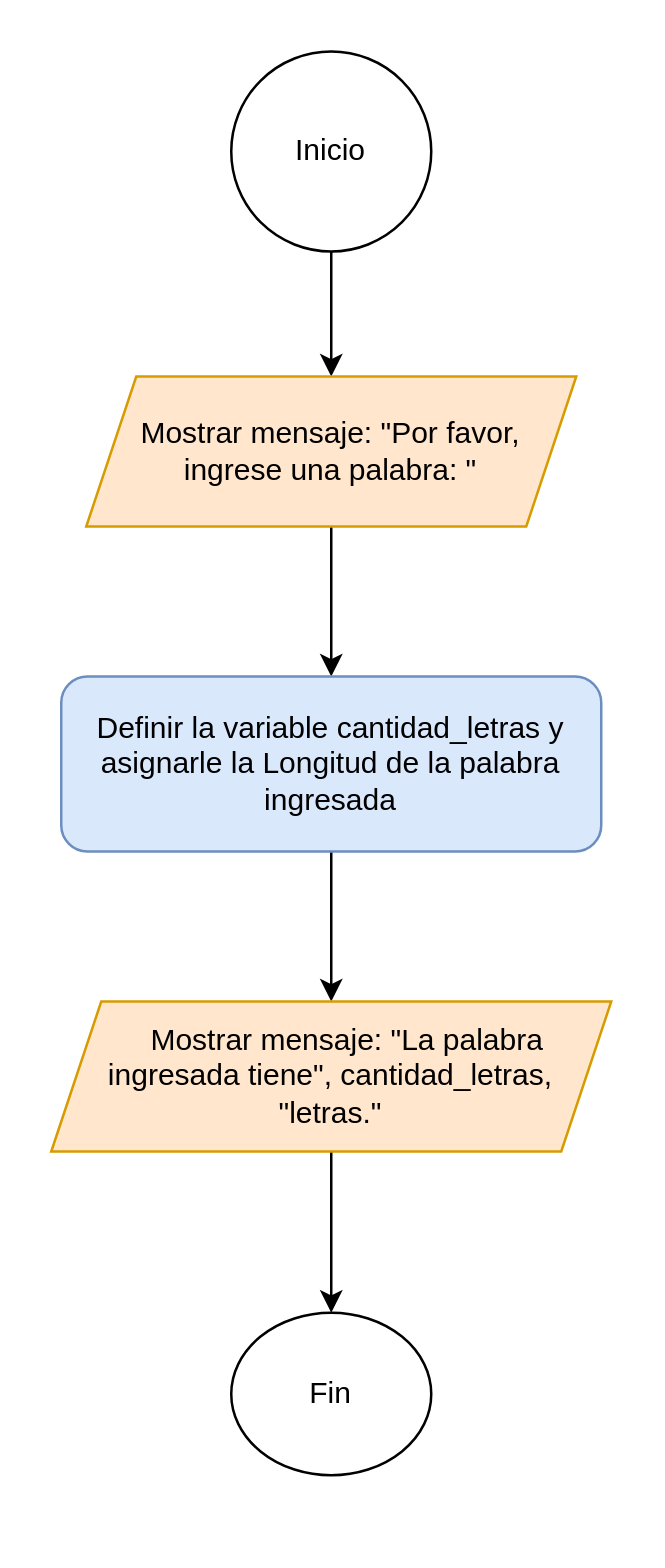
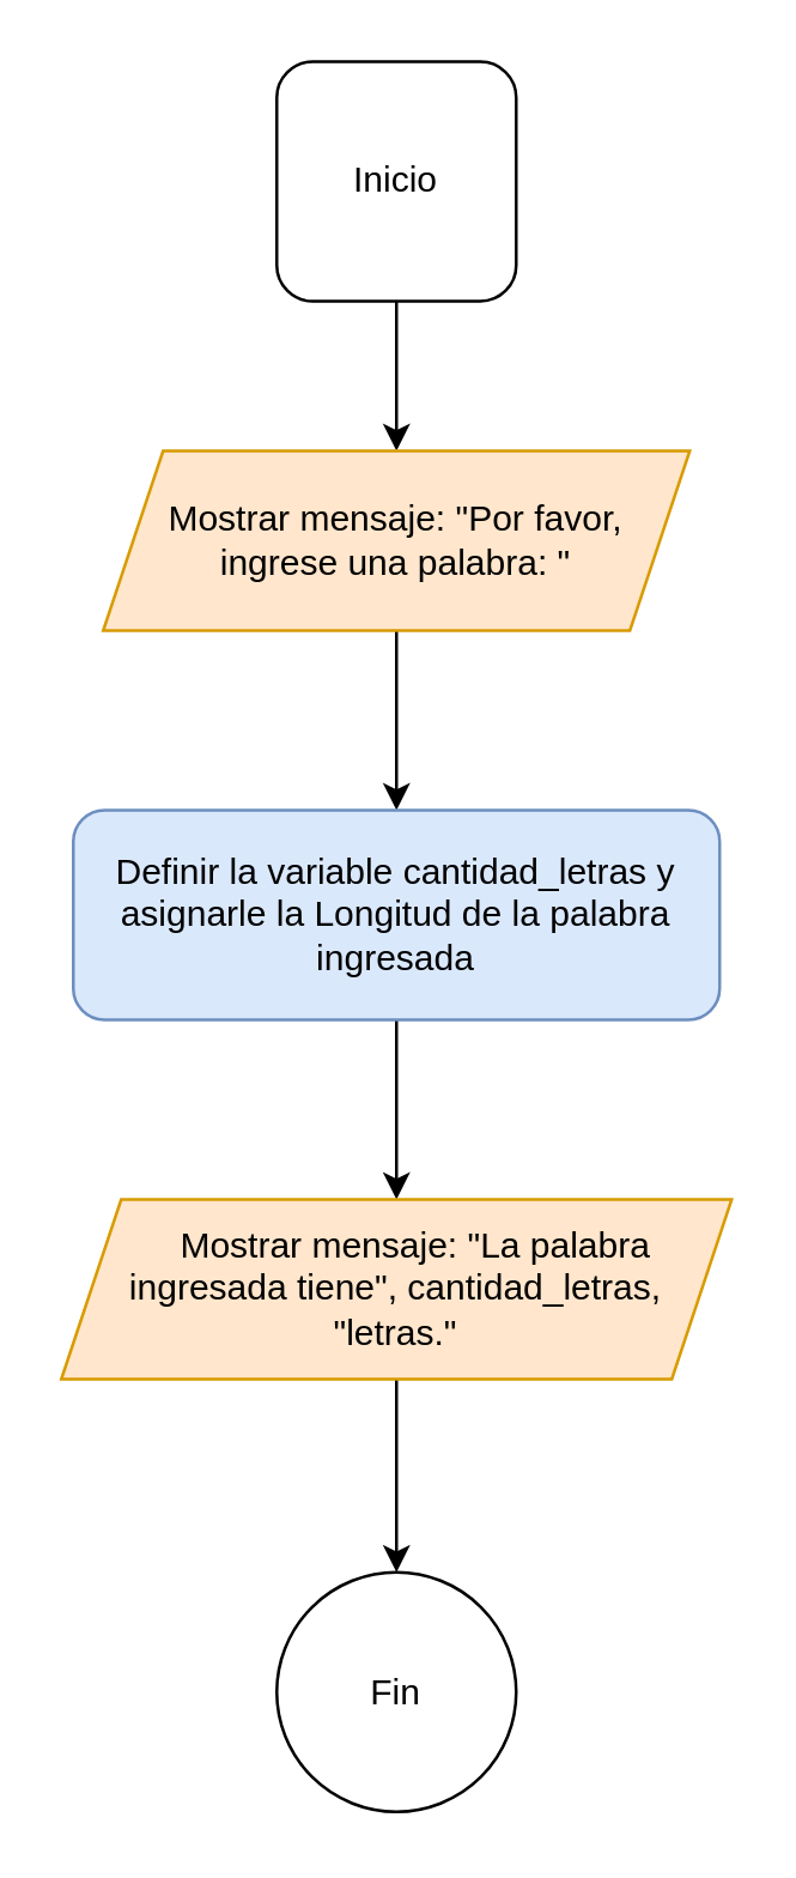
  <mxCell id="0" />
  <mxCell id="1" parent="0" />
  <mxCell id="2" value="" style="edgeStyle=orthogonalEdgeStyle;rounded=0;orthogonalLoop=1;jettySize=auto;html=1;" edge="1" parent="1" source="3" target="5"><mxGeometry relative="1" as="geometry" /></mxCell>
- <mxCell id="3" value="Inicio" style="ellipse;whiteSpace=wrap;html=1;aspect=fixed;" vertex="1" parent="1"><mxGeometry x="92" y="20" width="80" height="80" as="geometry" /></mxCell>
+ <mxCell id="3" value="Inicio" style="whiteSpace=wrap;html=1;aspect=fixed;rounded=1;" vertex="1" parent="1"><mxGeometry x="92" y="20" width="80" height="80" as="geometry" /></mxCell>
  <mxCell id="4" value="" style="edgeStyle=orthogonalEdgeStyle;rounded=0;orthogonalLoop=1;jettySize=auto;html=1;" edge="1" parent="1" source="5" target="7"><mxGeometry relative="1" as="geometry" /></mxCell>
  <mxCell id="5" value="Mostrar mensaje: &quot;Por favor, ingrese una palabra: &quot;" style="shape=parallelogram;perimeter=parallelogramPerimeter;whiteSpace=wrap;html=1;fixedSize=1;fillColor=#ffe6cc;strokeColor=#d79b00;" vertex="1" parent="1"><mxGeometry x="34" y="150" width="196" height="60" as="geometry" /></mxCell>
  <mxCell id="6" style="edgeStyle=orthogonalEdgeStyle;rounded=0;orthogonalLoop=1;jettySize=auto;html=1;entryX=0.5;entryY=0;entryDx=0;entryDy=0;" edge="1" parent="1" source="7" target="9"><mxGeometry relative="1" as="geometry" /></mxCell>
  <mxCell id="7" value="Definir la variable cantidad_letras y asignarle la Longitud de la palabra ingresada" style="rounded=1;whiteSpace=wrap;html=1;fillColor=#dae8fc;strokeColor=#6c8ebf;" vertex="1" parent="1"><mxGeometry x="24" y="270" width="216" height="70" as="geometry" /></mxCell>
  <mxCell id="8" style="edgeStyle=orthogonalEdgeStyle;rounded=0;orthogonalLoop=1;jettySize=auto;html=1;entryX=0.5;entryY=0;entryDx=0;entryDy=0;" edge="1" parent="1" source="9" target="10"><mxGeometry relative="1" as="geometry" /></mxCell>
  <mxCell id="9" value="&lt;div&gt;&amp;nbsp; &amp;nbsp; Mostrar mensaje: &quot;La palabra ingresada tiene&quot;, cantidad_letras, &quot;letras.&quot;&lt;/div&gt;" style="shape=parallelogram;perimeter=parallelogramPerimeter;whiteSpace=wrap;html=1;fixedSize=1;fillColor=#ffe6cc;strokeColor=#d79b00;" vertex="1" parent="1"><mxGeometry x="20" y="400" width="224" height="60" as="geometry" /></mxCell>
- <mxCell id="10" value="Fin" style="ellipse;whiteSpace=wrap;html=1;aspect=fixed;" vertex="1" parent="1"><mxGeometry x="92" y="524.5" width="80" height="65" as="geometry" /></mxCell>
+ <mxCell id="10" value="Fin" style="ellipse;whiteSpace=wrap;html=1;aspect=fixed;" vertex="1" parent="1"><mxGeometry x="92" y="524.5" width="80" height="80" as="geometry" /></mxCell>
